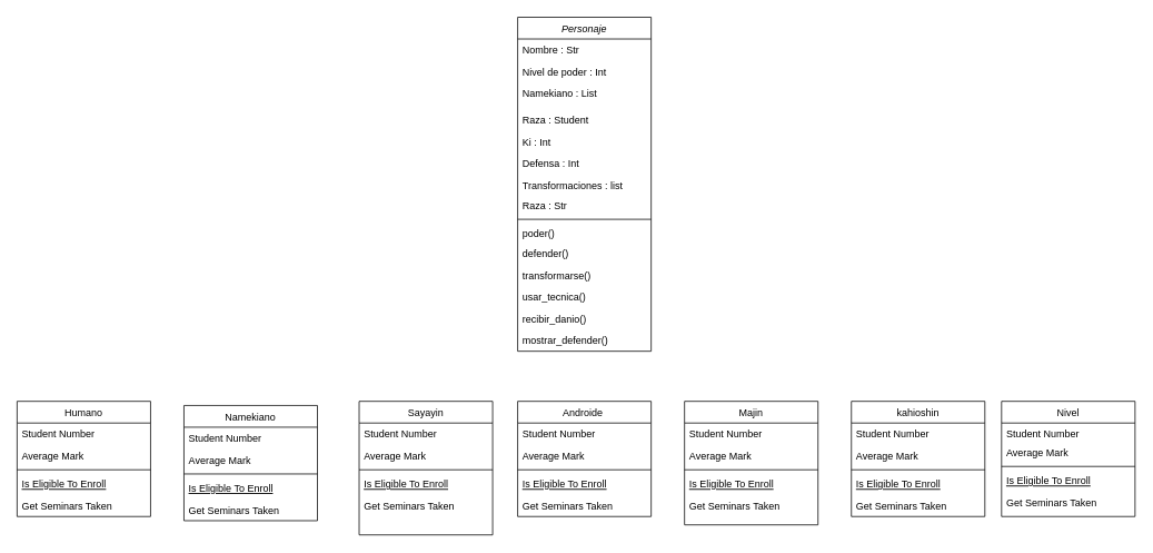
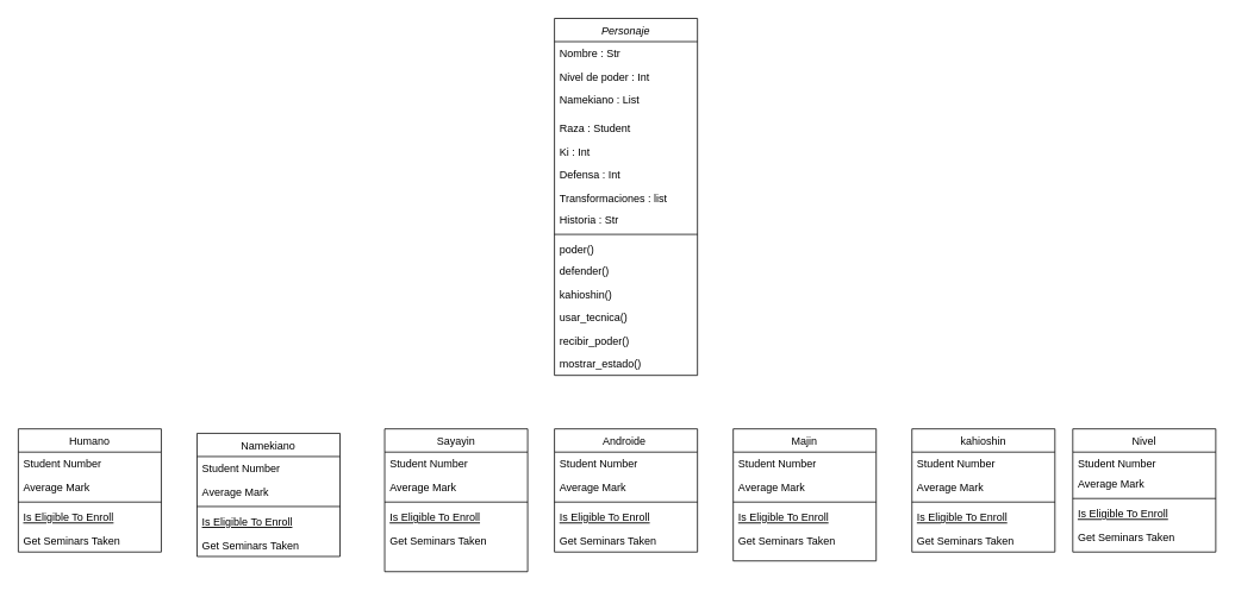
  <mxCell id="0" />
  <mxCell id="1" parent="0" />
  <mxCell id="2" value="Personaje" style="swimlane;fontStyle=2;align=center;verticalAlign=top;childLayout=stackLayout;horizontal=1;startSize=26;horizontalStack=0;resizeParent=1;resizeLast=0;collapsible=1;marginBottom=0;rounded=0;shadow=0;strokeWidth=1;" parent="1" vertex="1"><mxGeometry x="620" y="20" width="160" height="400" as="geometry"><mxRectangle x="230" y="140" width="160" height="26" as="alternateBounds" /></mxGeometry></mxCell>
  <mxCell id="3" value="Nombre : Str" style="text;align=left;verticalAlign=top;spacingLeft=4;spacingRight=4;overflow=hidden;rotatable=0;points=[[0,0.5],[1,0.5]];portConstraint=eastwest;" parent="2" vertex="1"><mxGeometry y="26" width="160" height="26" as="geometry" /></mxCell>
  <mxCell id="4" value="Nivel de poder : Int" style="text;align=left;verticalAlign=top;spacingLeft=4;spacingRight=4;overflow=hidden;rotatable=0;points=[[0,0.5],[1,0.5]];portConstraint=eastwest;rounded=0;shadow=0;html=0;" parent="2" vertex="1"><mxGeometry y="52" width="160" height="26" as="geometry" /></mxCell>
  <mxCell id="5" value="Namekiano : List" style="text;align=left;verticalAlign=top;spacingLeft=4;spacingRight=4;overflow=hidden;rotatable=0;points=[[0,0.5],[1,0.5]];portConstraint=eastwest;rounded=0;shadow=0;html=0;" parent="2" vertex="1"><mxGeometry y="78" width="160" height="32" as="geometry" /></mxCell>
  <mxCell id="6" value="Raza : Student" style="text;align=left;verticalAlign=top;spacingLeft=4;spacingRight=4;overflow=hidden;rotatable=0;points=[[0,0.5],[1,0.5]];portConstraint=eastwest;" parent="2" vertex="1"><mxGeometry y="110" width="160" height="26" as="geometry" /></mxCell>
  <mxCell id="7" value="Ki : Int" style="text;align=left;verticalAlign=top;spacingLeft=4;spacingRight=4;overflow=hidden;rotatable=0;points=[[0,0.5],[1,0.5]];portConstraint=eastwest;" parent="2" vertex="1"><mxGeometry y="136" width="160" height="26" as="geometry" /></mxCell>
  <mxCell id="8" value="Defensa : Int" style="text;align=left;verticalAlign=top;spacingLeft=4;spacingRight=4;overflow=hidden;rotatable=0;points=[[0,0.5],[1,0.5]];portConstraint=eastwest;" parent="2" vertex="1"><mxGeometry y="162" width="160" height="26" as="geometry" /></mxCell>
  <mxCell id="9" value="Transformaciones : list" style="text;align=left;verticalAlign=top;spacingLeft=4;spacingRight=4;overflow=hidden;rotatable=0;points=[[0,0.5],[1,0.5]];portConstraint=eastwest;" parent="2" vertex="1"><mxGeometry y="188" width="160" height="24" as="geometry" /></mxCell>
- <mxCell id="10" value="Raza : Str" style="text;align=left;verticalAlign=top;spacingLeft=4;spacingRight=4;overflow=hidden;rotatable=0;points=[[0,0.5],[1,0.5]];portConstraint=eastwest;" parent="2" vertex="1"><mxGeometry y="212" width="160" height="26" as="geometry" /></mxCell>
+ <mxCell id="10" value="Historia : Str" style="text;align=left;verticalAlign=top;spacingLeft=4;spacingRight=4;overflow=hidden;rotatable=0;points=[[0,0.5],[1,0.5]];portConstraint=eastwest;" parent="2" vertex="1"><mxGeometry y="212" width="160" height="26" as="geometry" /></mxCell>
  <mxCell id="11" value="" style="line;html=1;strokeWidth=1;align=left;verticalAlign=middle;spacingTop=-1;spacingLeft=3;spacingRight=3;rotatable=0;labelPosition=right;points=[];portConstraint=eastwest;" parent="2" vertex="1"><mxGeometry y="238" width="160" height="8" as="geometry" /></mxCell>
  <mxCell id="12" value="poder()" style="text;align=left;verticalAlign=top;spacingLeft=4;spacingRight=4;overflow=hidden;rotatable=0;points=[[0,0.5],[1,0.5]];portConstraint=eastwest;" parent="2" vertex="1"><mxGeometry y="246" width="160" height="24" as="geometry" /></mxCell>
  <mxCell id="13" value="defender()" style="text;align=left;verticalAlign=top;spacingLeft=4;spacingRight=4;overflow=hidden;rotatable=0;points=[[0,0.5],[1,0.5]];portConstraint=eastwest;" parent="2" vertex="1"><mxGeometry y="270" width="160" height="26" as="geometry" /></mxCell>
- <mxCell id="14" value="transformarse()" style="text;align=left;verticalAlign=top;spacingLeft=4;spacingRight=4;overflow=hidden;rotatable=0;points=[[0,0.5],[1,0.5]];portConstraint=eastwest;" parent="2" vertex="1"><mxGeometry y="296" width="160" height="26" as="geometry" /></mxCell>
+ <mxCell id="14" value="kahioshin()" style="text;align=left;verticalAlign=top;spacingLeft=4;spacingRight=4;overflow=hidden;rotatable=0;points=[[0,0.5],[1,0.5]];portConstraint=eastwest;" parent="2" vertex="1"><mxGeometry y="296" width="160" height="26" as="geometry" /></mxCell>
  <mxCell id="15" value="usar_tecnica()" style="text;align=left;verticalAlign=top;spacingLeft=4;spacingRight=4;overflow=hidden;rotatable=0;points=[[0,0.5],[1,0.5]];portConstraint=eastwest;" parent="2" vertex="1"><mxGeometry y="322" width="160" height="26" as="geometry" /></mxCell>
- <mxCell id="16" value="recibir_danio()" style="text;align=left;verticalAlign=top;spacingLeft=4;spacingRight=4;overflow=hidden;rotatable=0;points=[[0,0.5],[1,0.5]];portConstraint=eastwest;" parent="2" vertex="1"><mxGeometry y="348" width="160" height="26" as="geometry" /></mxCell>
- <mxCell id="17" value="mostrar_defender()" style="text;align=left;verticalAlign=top;spacingLeft=4;spacingRight=4;overflow=hidden;rotatable=0;points=[[0,0.5],[1,0.5]];portConstraint=eastwest;" parent="2" vertex="1"><mxGeometry y="374" width="160" height="26" as="geometry" /></mxCell>
+ <mxCell id="16" value="recibir_poder()" style="text;align=left;verticalAlign=top;spacingLeft=4;spacingRight=4;overflow=hidden;rotatable=0;points=[[0,0.5],[1,0.5]];portConstraint=eastwest;" parent="2" vertex="1"><mxGeometry y="348" width="160" height="26" as="geometry" /></mxCell>
+ <mxCell id="17" value="mostrar_estado()" style="text;align=left;verticalAlign=top;spacingLeft=4;spacingRight=4;overflow=hidden;rotatable=0;points=[[0,0.5],[1,0.5]];portConstraint=eastwest;" parent="2" vertex="1"><mxGeometry y="374" width="160" height="26" as="geometry" /></mxCell>
  <mxCell id="18" value="Sayayin" style="swimlane;fontStyle=0;align=center;verticalAlign=top;childLayout=stackLayout;horizontal=1;startSize=26;horizontalStack=0;resizeParent=1;resizeLast=0;collapsible=1;marginBottom=0;rounded=0;shadow=0;strokeWidth=1;" parent="1" vertex="1"><mxGeometry x="430" y="480" width="160" height="160" as="geometry"><mxRectangle x="130" y="380" width="160" height="26" as="alternateBounds" /></mxGeometry></mxCell>
  <mxCell id="19" value="Student Number" style="text;align=left;verticalAlign=top;spacingLeft=4;spacingRight=4;overflow=hidden;rotatable=0;points=[[0,0.5],[1,0.5]];portConstraint=eastwest;" parent="18" vertex="1"><mxGeometry y="26" width="160" height="26" as="geometry" /></mxCell>
  <mxCell id="20" value="Average Mark" style="text;align=left;verticalAlign=top;spacingLeft=4;spacingRight=4;overflow=hidden;rotatable=0;points=[[0,0.5],[1,0.5]];portConstraint=eastwest;rounded=0;shadow=0;html=0;" parent="18" vertex="1"><mxGeometry y="52" width="160" height="26" as="geometry" /></mxCell>
  <mxCell id="21" value="" style="line;html=1;strokeWidth=1;align=left;verticalAlign=middle;spacingTop=-1;spacingLeft=3;spacingRight=3;rotatable=0;labelPosition=right;points=[];portConstraint=eastwest;" parent="18" vertex="1"><mxGeometry y="78" width="160" height="8" as="geometry" /></mxCell>
  <mxCell id="22" value="Is Eligible To Enroll" style="text;align=left;verticalAlign=top;spacingLeft=4;spacingRight=4;overflow=hidden;rotatable=0;points=[[0,0.5],[1,0.5]];portConstraint=eastwest;fontStyle=4" parent="18" vertex="1"><mxGeometry y="86" width="160" height="26" as="geometry" /></mxCell>
  <mxCell id="23" value="Get Seminars Taken" style="text;align=left;verticalAlign=top;spacingLeft=4;spacingRight=4;overflow=hidden;rotatable=0;points=[[0,0.5],[1,0.5]];portConstraint=eastwest;" parent="18" vertex="1"><mxGeometry y="112" width="160" height="26" as="geometry" /></mxCell>
  <mxCell id="24" value="Humano" style="swimlane;fontStyle=0;align=center;verticalAlign=top;childLayout=stackLayout;horizontal=1;startSize=26;horizontalStack=0;resizeParent=1;resizeLast=0;collapsible=1;marginBottom=0;rounded=0;shadow=0;strokeWidth=1;" parent="1" vertex="1"><mxGeometry x="20" y="480" width="160" height="138" as="geometry"><mxRectangle x="130" y="380" width="160" height="26" as="alternateBounds" /></mxGeometry></mxCell>
  <mxCell id="25" value="Student Number" style="text;align=left;verticalAlign=top;spacingLeft=4;spacingRight=4;overflow=hidden;rotatable=0;points=[[0,0.5],[1,0.5]];portConstraint=eastwest;" parent="24" vertex="1"><mxGeometry y="26" width="160" height="26" as="geometry" /></mxCell>
  <mxCell id="26" value="Average Mark" style="text;align=left;verticalAlign=top;spacingLeft=4;spacingRight=4;overflow=hidden;rotatable=0;points=[[0,0.5],[1,0.5]];portConstraint=eastwest;rounded=0;shadow=0;html=0;" parent="24" vertex="1"><mxGeometry y="52" width="160" height="26" as="geometry" /></mxCell>
  <mxCell id="27" value="" style="line;html=1;strokeWidth=1;align=left;verticalAlign=middle;spacingTop=-1;spacingLeft=3;spacingRight=3;rotatable=0;labelPosition=right;points=[];portConstraint=eastwest;" parent="24" vertex="1"><mxGeometry y="78" width="160" height="8" as="geometry" /></mxCell>
  <mxCell id="28" value="Is Eligible To Enroll" style="text;align=left;verticalAlign=top;spacingLeft=4;spacingRight=4;overflow=hidden;rotatable=0;points=[[0,0.5],[1,0.5]];portConstraint=eastwest;fontStyle=4" parent="24" vertex="1"><mxGeometry y="86" width="160" height="26" as="geometry" /></mxCell>
  <mxCell id="29" value="Get Seminars Taken" style="text;align=left;verticalAlign=top;spacingLeft=4;spacingRight=4;overflow=hidden;rotatable=0;points=[[0,0.5],[1,0.5]];portConstraint=eastwest;" parent="24" vertex="1"><mxGeometry y="112" width="160" height="26" as="geometry" /></mxCell>
  <mxCell id="30" value="Namekiano" style="swimlane;fontStyle=0;align=center;verticalAlign=top;childLayout=stackLayout;horizontal=1;startSize=26;horizontalStack=0;resizeParent=1;resizeLast=0;collapsible=1;marginBottom=0;rounded=0;shadow=0;strokeWidth=1;" parent="1" vertex="1"><mxGeometry y="485" width="160" height="138" as="geometry" x="220"><mxRectangle x="130" y="380" width="160" height="26" as="alternateBounds" /></mxGeometry></mxCell>
  <mxCell id="31" value="Student Number" style="text;align=left;verticalAlign=top;spacingLeft=4;spacingRight=4;overflow=hidden;rotatable=0;points=[[0,0.5],[1,0.5]];portConstraint=eastwest;" parent="30" vertex="1"><mxGeometry y="26" width="160" height="26" as="geometry" /></mxCell>
  <mxCell id="32" value="Average Mark" style="text;align=left;verticalAlign=top;spacingLeft=4;spacingRight=4;overflow=hidden;rotatable=0;points=[[0,0.5],[1,0.5]];portConstraint=eastwest;rounded=0;shadow=0;html=0;" parent="30" vertex="1"><mxGeometry y="52" width="160" height="26" as="geometry" /></mxCell>
  <mxCell id="33" value="" style="line;html=1;strokeWidth=1;align=left;verticalAlign=middle;spacingTop=-1;spacingLeft=3;spacingRight=3;rotatable=0;labelPosition=right;points=[];portConstraint=eastwest;" parent="30" vertex="1"><mxGeometry y="78" width="160" height="8" as="geometry" /></mxCell>
  <mxCell id="34" value="Is Eligible To Enroll" style="text;align=left;verticalAlign=top;spacingLeft=4;spacingRight=4;overflow=hidden;rotatable=0;points=[[0,0.5],[1,0.5]];portConstraint=eastwest;fontStyle=4" parent="30" vertex="1"><mxGeometry y="86" width="160" height="26" as="geometry" /></mxCell>
  <mxCell id="35" value="Get Seminars Taken" style="text;align=left;verticalAlign=top;spacingLeft=4;spacingRight=4;overflow=hidden;rotatable=0;points=[[0,0.5],[1,0.5]];portConstraint=eastwest;" parent="30" vertex="1"><mxGeometry y="112" width="160" height="26" as="geometry" /></mxCell>
  <mxCell id="36" value="Androide " style="swimlane;fontStyle=0;align=center;verticalAlign=top;childLayout=stackLayout;horizontal=1;startSize=26;horizontalStack=0;resizeParent=1;resizeLast=0;collapsible=1;marginBottom=0;rounded=0;shadow=0;strokeWidth=1;" parent="1" vertex="1"><mxGeometry x="620" y="480" width="160" height="138" as="geometry"><mxRectangle x="130" y="380" width="160" height="26" as="alternateBounds" /></mxGeometry></mxCell>
  <mxCell id="37" value="Student Number" style="text;align=left;verticalAlign=top;spacingLeft=4;spacingRight=4;overflow=hidden;rotatable=0;points=[[0,0.5],[1,0.5]];portConstraint=eastwest;" parent="36" vertex="1"><mxGeometry y="26" width="160" height="26" as="geometry" /></mxCell>
  <mxCell id="38" value="Average Mark" style="text;align=left;verticalAlign=top;spacingLeft=4;spacingRight=4;overflow=hidden;rotatable=0;points=[[0,0.5],[1,0.5]];portConstraint=eastwest;rounded=0;shadow=0;html=0;" parent="36" vertex="1"><mxGeometry y="52" width="160" height="26" as="geometry" /></mxCell>
  <mxCell id="39" value="" style="line;html=1;strokeWidth=1;align=left;verticalAlign=middle;spacingTop=-1;spacingLeft=3;spacingRight=3;rotatable=0;labelPosition=right;points=[];portConstraint=eastwest;" parent="36" vertex="1"><mxGeometry y="78" width="160" height="8" as="geometry" /></mxCell>
  <mxCell id="40" value="Is Eligible To Enroll" style="text;align=left;verticalAlign=top;spacingLeft=4;spacingRight=4;overflow=hidden;rotatable=0;points=[[0,0.5],[1,0.5]];portConstraint=eastwest;fontStyle=4" parent="36" vertex="1"><mxGeometry y="86" width="160" height="26" as="geometry" /></mxCell>
  <mxCell id="41" value="Get Seminars Taken" style="text;align=left;verticalAlign=top;spacingLeft=4;spacingRight=4;overflow=hidden;rotatable=0;points=[[0,0.5],[1,0.5]];portConstraint=eastwest;" parent="36" vertex="1"><mxGeometry y="112" width="160" height="26" as="geometry" /></mxCell>
  <mxCell id="42" value="Majin" style="swimlane;fontStyle=0;align=center;verticalAlign=top;childLayout=stackLayout;horizontal=1;startSize=26;horizontalStack=0;resizeParent=1;resizeLast=0;collapsible=1;marginBottom=0;rounded=0;shadow=0;strokeWidth=1;" parent="1" vertex="1"><mxGeometry x="820" y="480" width="160" height="148" as="geometry"><mxRectangle x="130" y="380" width="160" height="26" as="alternateBounds" /></mxGeometry></mxCell>
  <mxCell id="43" value="Student Number" style="text;align=left;verticalAlign=top;spacingLeft=4;spacingRight=4;overflow=hidden;rotatable=0;points=[[0,0.5],[1,0.5]];portConstraint=eastwest;" parent="42" vertex="1"><mxGeometry y="26" width="160" height="26" as="geometry" /></mxCell>
  <mxCell id="44" value="Average Mark" style="text;align=left;verticalAlign=top;spacingLeft=4;spacingRight=4;overflow=hidden;rotatable=0;points=[[0,0.5],[1,0.5]];portConstraint=eastwest;rounded=0;shadow=0;html=0;" parent="42" vertex="1"><mxGeometry y="52" width="160" height="26" as="geometry" /></mxCell>
  <mxCell id="45" value="" style="line;html=1;strokeWidth=1;align=left;verticalAlign=middle;spacingTop=-1;spacingLeft=3;spacingRight=3;rotatable=0;labelPosition=right;points=[];portConstraint=eastwest;" parent="42" vertex="1"><mxGeometry y="78" width="160" height="8" as="geometry" /></mxCell>
  <mxCell id="46" value="Is Eligible To Enroll" style="text;align=left;verticalAlign=top;spacingLeft=4;spacingRight=4;overflow=hidden;rotatable=0;points=[[0,0.5],[1,0.5]];portConstraint=eastwest;fontStyle=4" parent="42" vertex="1"><mxGeometry y="86" width="160" height="26" as="geometry" /></mxCell>
  <mxCell id="47" value="Get Seminars Taken" style="text;align=left;verticalAlign=top;spacingLeft=4;spacingRight=4;overflow=hidden;rotatable=0;points=[[0,0.5],[1,0.5]];portConstraint=eastwest;" parent="42" vertex="1"><mxGeometry y="112" width="160" height="26" as="geometry" /></mxCell>
  <mxCell id="48" value="Nivel" style="swimlane;fontStyle=0;align=center;verticalAlign=top;childLayout=stackLayout;horizontal=1;startSize=26;horizontalStack=0;resizeParent=1;resizeLast=0;collapsible=1;marginBottom=0;rounded=0;shadow=0;strokeWidth=1;" parent="1" vertex="1"><mxGeometry x="1200" y="480" width="160" height="138" as="geometry"><mxRectangle x="130" y="380" width="160" height="26" as="alternateBounds" /></mxGeometry></mxCell>
  <mxCell id="49" value="Student Number" style="text;align=left;verticalAlign=top;spacingLeft=4;spacingRight=4;overflow=hidden;rotatable=0;points=[[0,0.5],[1,0.5]];portConstraint=eastwest;" parent="48" vertex="1"><mxGeometry y="26" width="160" height="22" as="geometry" /></mxCell>
  <mxCell id="50" value="Average Mark" style="text;align=left;verticalAlign=top;spacingLeft=4;spacingRight=4;overflow=hidden;rotatable=0;points=[[0,0.5],[1,0.5]];portConstraint=eastwest;rounded=0;shadow=0;html=0;" parent="48" vertex="1"><mxGeometry y="48" width="160" height="26" as="geometry" /></mxCell>
  <mxCell id="51" value="" style="line;html=1;strokeWidth=1;align=left;verticalAlign=middle;spacingTop=-1;spacingLeft=3;spacingRight=3;rotatable=0;labelPosition=right;points=[];portConstraint=eastwest;" parent="48" vertex="1"><mxGeometry y="74" width="160" height="8" as="geometry" /></mxCell>
  <mxCell id="52" value="Is Eligible To Enroll" style="text;align=left;verticalAlign=top;spacingLeft=4;spacingRight=4;overflow=hidden;rotatable=0;points=[[0,0.5],[1,0.5]];portConstraint=eastwest;fontStyle=4" parent="48" vertex="1"><mxGeometry y="82" width="160" height="26" as="geometry" /></mxCell>
  <mxCell id="53" value="Get Seminars Taken" style="text;align=left;verticalAlign=top;spacingLeft=4;spacingRight=4;overflow=hidden;rotatable=0;points=[[0,0.5],[1,0.5]];portConstraint=eastwest;" parent="48" vertex="1"><mxGeometry y="108" width="160" height="26" as="geometry" /></mxCell>
  <mxCell id="54" value="kahioshin" style="swimlane;fontStyle=0;align=center;verticalAlign=top;childLayout=stackLayout;horizontal=1;startSize=26;horizontalStack=0;resizeParent=1;resizeLast=0;collapsible=1;marginBottom=0;rounded=0;shadow=0;strokeWidth=1;" parent="1" vertex="1"><mxGeometry x="1020" y="480" width="160" height="138" as="geometry"><mxRectangle x="130" y="380" width="160" height="26" as="alternateBounds" /></mxGeometry></mxCell>
  <mxCell id="55" value="Student Number" style="text;align=left;verticalAlign=top;spacingLeft=4;spacingRight=4;overflow=hidden;rotatable=0;points=[[0,0.5],[1,0.5]];portConstraint=eastwest;" parent="54" vertex="1"><mxGeometry y="26" width="160" height="26" as="geometry" /></mxCell>
  <mxCell id="56" value="Average Mark" style="text;align=left;verticalAlign=top;spacingLeft=4;spacingRight=4;overflow=hidden;rotatable=0;points=[[0,0.5],[1,0.5]];portConstraint=eastwest;rounded=0;shadow=0;html=0;" parent="54" vertex="1"><mxGeometry y="52" width="160" height="26" as="geometry" /></mxCell>
  <mxCell id="57" value="" style="line;html=1;strokeWidth=1;align=left;verticalAlign=middle;spacingTop=-1;spacingLeft=3;spacingRight=3;rotatable=0;labelPosition=right;points=[];portConstraint=eastwest;" parent="54" vertex="1"><mxGeometry y="78" width="160" height="8" as="geometry" /></mxCell>
  <mxCell id="58" value="Is Eligible To Enroll" style="text;align=left;verticalAlign=top;spacingLeft=4;spacingRight=4;overflow=hidden;rotatable=0;points=[[0,0.5],[1,0.5]];portConstraint=eastwest;fontStyle=4" parent="54" vertex="1"><mxGeometry y="86" width="160" height="26" as="geometry" /></mxCell>
  <mxCell id="59" value="Get Seminars Taken" style="text;align=left;verticalAlign=top;spacingLeft=4;spacingRight=4;overflow=hidden;rotatable=0;points=[[0,0.5],[1,0.5]];portConstraint=eastwest;" parent="54" vertex="1"><mxGeometry y="112" width="160" height="26" as="geometry" /></mxCell>
